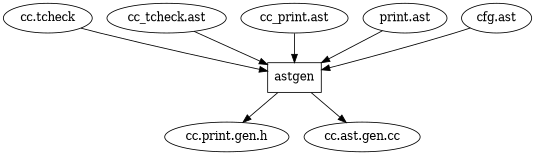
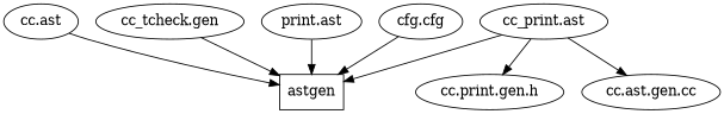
  digraph {
    astgen [shape=rectangle]
    n2 [label="cc.print.gen.h"]
    "cc.ast.gen.cc"
-   "cc.ast" [label="cc.tcheck"]
-   "cc_tcheck.ast"
+   "cc.ast"
+   "cc_tcheck.ast" [label="cc_tcheck.gen"]
    "cc_print.ast"
    n7 [label="print.ast"]
-   "cfg.ast"
-   astgen -> n2
-   astgen -> "cc.ast.gen.cc"
+   "cfg.ast" [label="cfg.cfg"]
+   "cc_print.ast" -> n2
+   "cc_print.ast" -> "cc.ast.gen.cc"
    "cc.ast" -> astgen
    "cc_tcheck.ast" -> astgen
    "cc_print.ast" -> astgen
    n7 -> astgen
    "cfg.ast" -> astgen
  }
